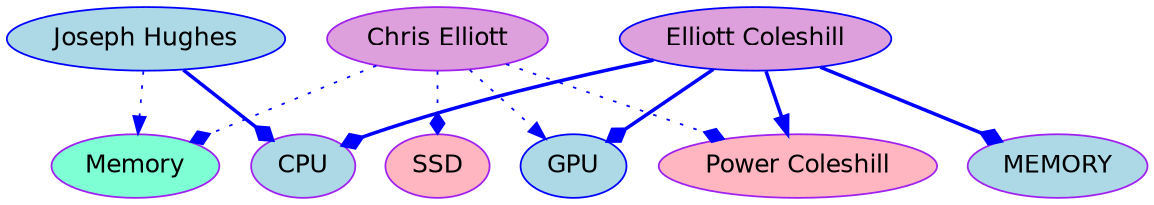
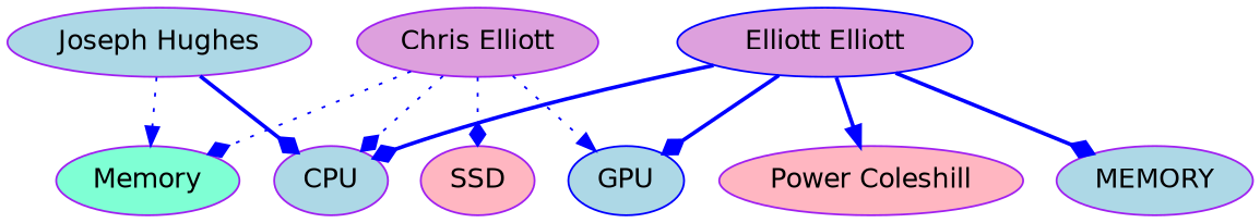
  digraph {
    fontname="DejaVu Sans"
    node [color=purple fillcolor=lightblue fontname="DejaVu Sans" style=filled]
    edge [arrowhead=diamond color=blue fontname="DejaVu Sans" style=bold]
-   "Joseph Hughes" [color=blue]
+   "Joseph Hughes"
    CPU
    Memory [fillcolor=aquamarine]
    n4 [fillcolor=plum label="Chris Elliott"]
    SSD [fillcolor=lightpink]
    GPU [color=blue]
-   "Elliott Coleshill" [color=blue fillcolor=plum]
+   "Elliott Coleshill" [color=blue fillcolor=plum label="Elliott Elliott"]
    MEMORY
    n9 [fillcolor=lightpink label="Power Coleshill"]
    "Joseph Hughes" -> CPU
    "Joseph Hughes" -> Memory [arrowhead=normal style=dotted]
-   n4 -> n9 [style=dotted]
+   n4 -> CPU [style=dotted]
    n4 -> Memory [style=dotted]
    n4 -> SSD [style=dotted]
    n4 -> GPU [arrowhead=normal style=dotted]
    "Elliott Coleshill" -> CPU
    "Elliott Coleshill" -> GPU
    "Elliott Coleshill" -> MEMORY
    "Elliott Coleshill" -> n9 [arrowhead=normal]
  }
